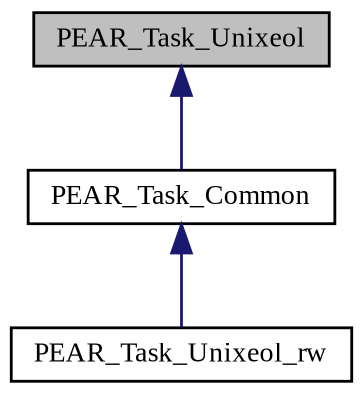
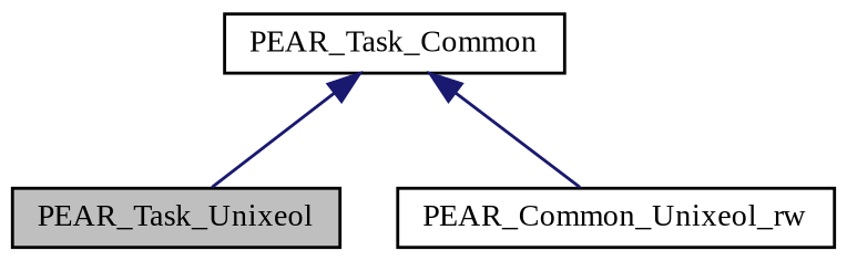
  digraph {
    fontname="Liberation Serif"
    node [color=black fillcolor=white fontname="Liberation Serif" fontsize=10 shape=record style=filled]
    edge [color=midnightblue dir=back fontname="Liberation Serif" fontsize=10 labelfontname=Helvetica labelfontsize=10 style=solid]
    n1 [fillcolor=grey75 fontcolor=black height=0.2 label=PEAR_Task_Unixeol width=0.4]
-   n2 [height=0.2 label=PEAR_Task_Unixeol_rw width=0.4]
+   n2 [height=0.2 label=PEAR_Common_Unixeol_rw width=0.4]
    n3 [height=0.2 label=PEAR_Task_Common width=0.4]
-   n1 -> n3
+   n3 -> n1
    n3 -> n2
  }
